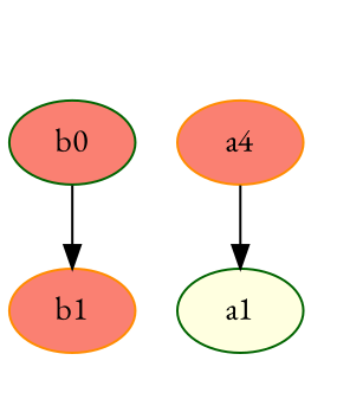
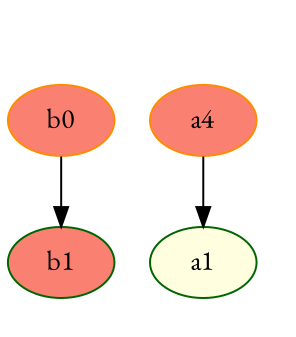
  digraph {
    fontname="EB Garamond"
    node [color=darkgreen fillcolor=salmon fontname="EB Garamond" style=filled]
    edge [fontname="EB Garamond"]
-   b0
-   b1 [color=darkorange]
+   b0 [color=darkorange]
+   b1
    n3 [color=darkorange label=a4]
    a1 [fillcolor=lightyellow]
    subgraph sub_1 {
      color=blue
      b0
      b1
    }
    subgraph sub_2 {
      cluster=true
      color=blue
      label=Stage0
      n3
      a1
    }
    b0 -> b1
    n3 -> a1
  }
